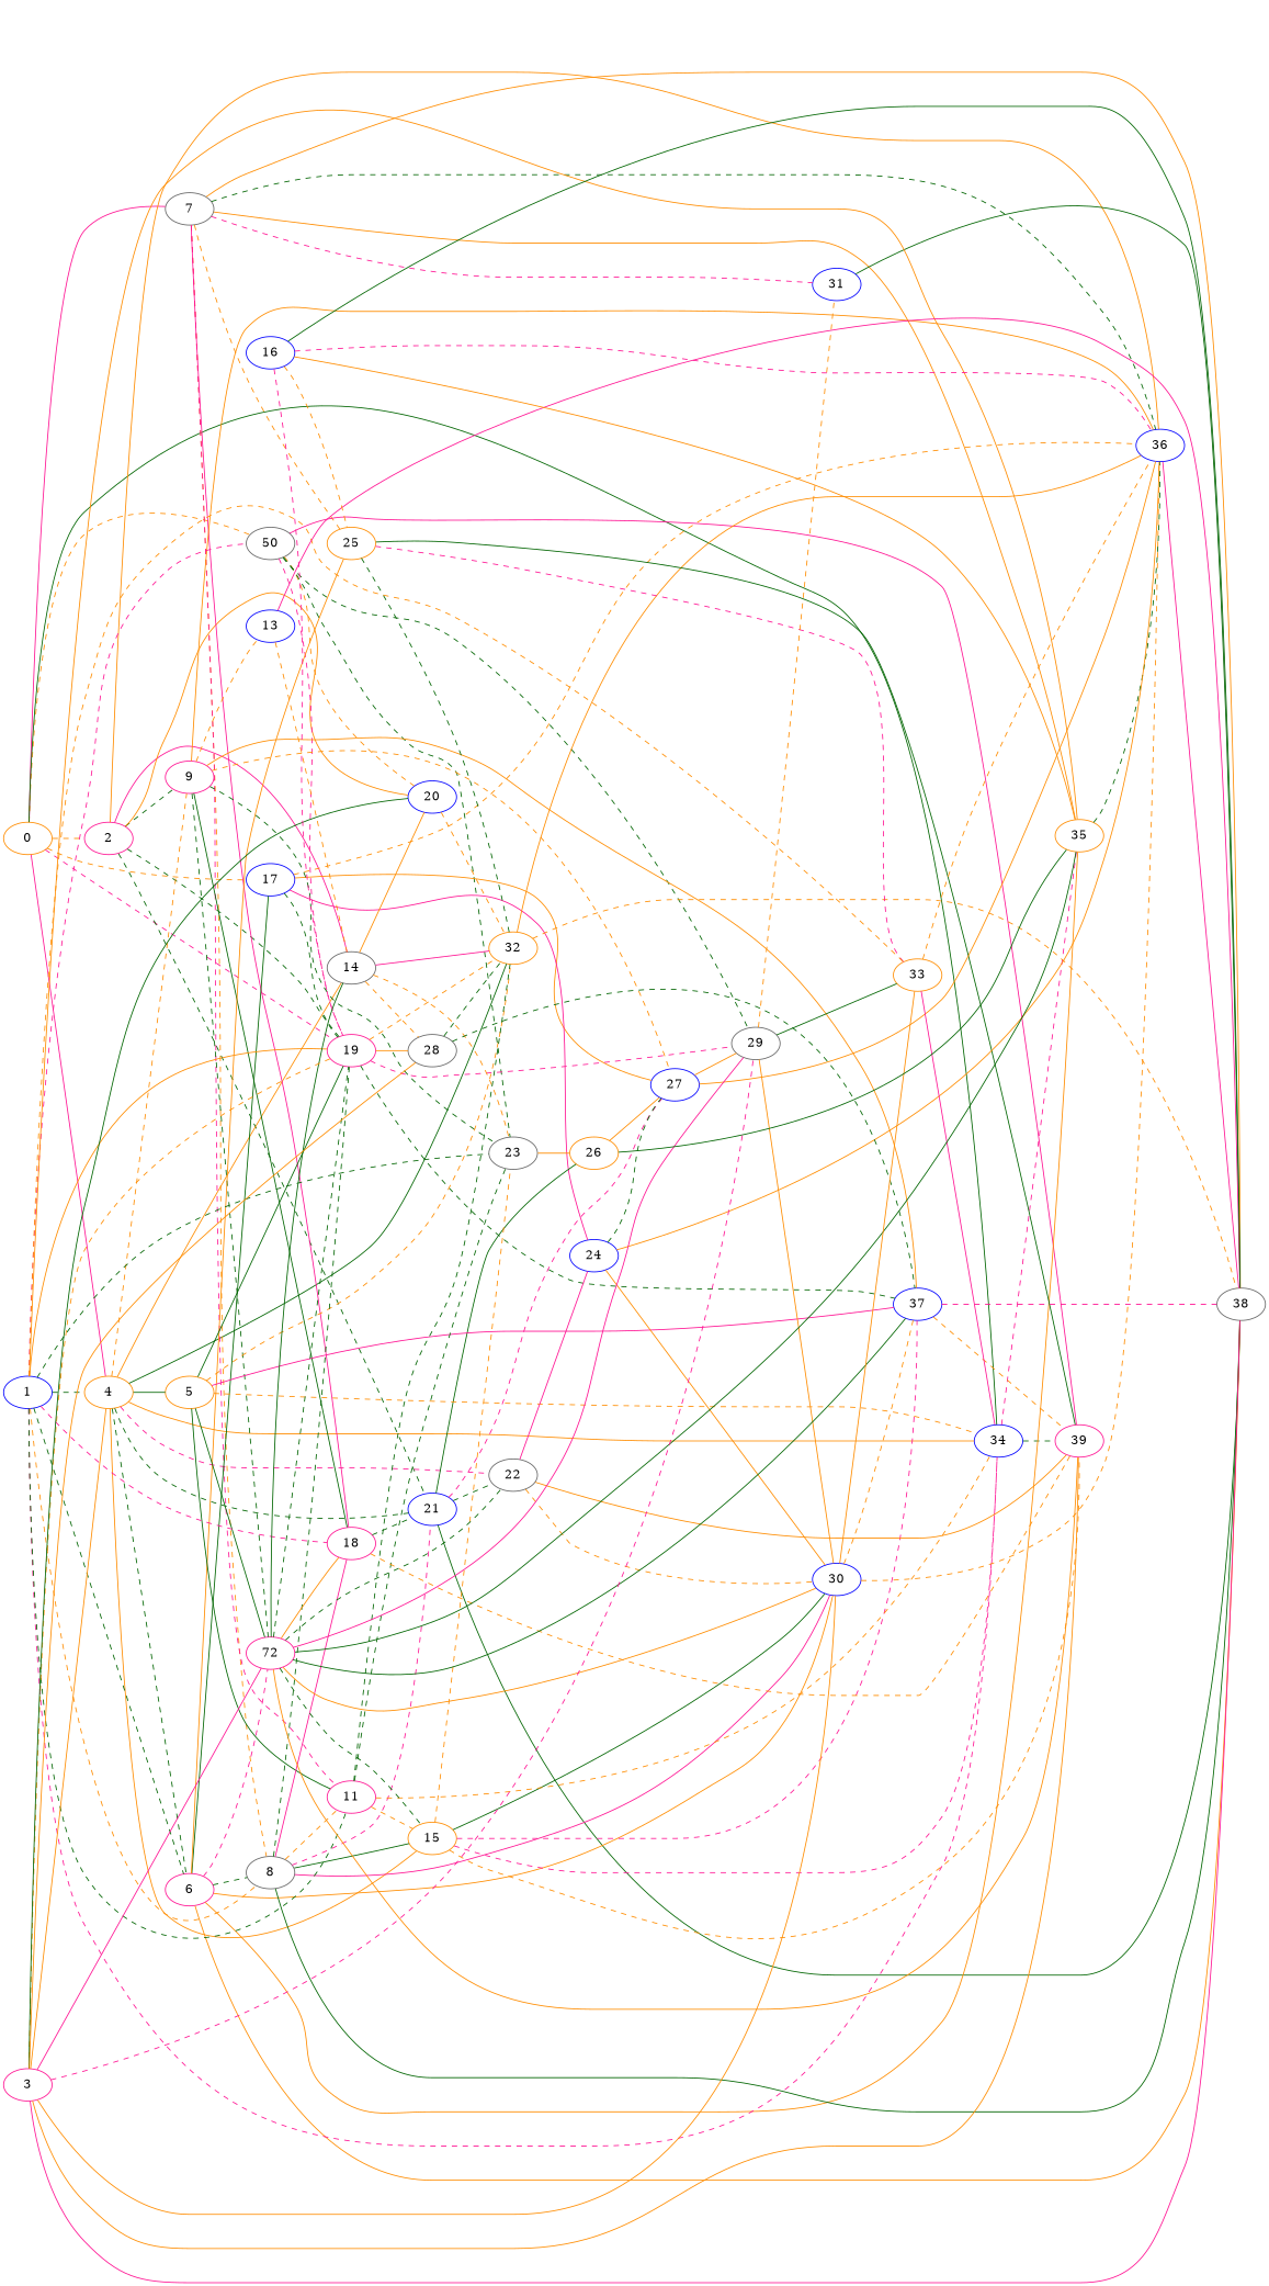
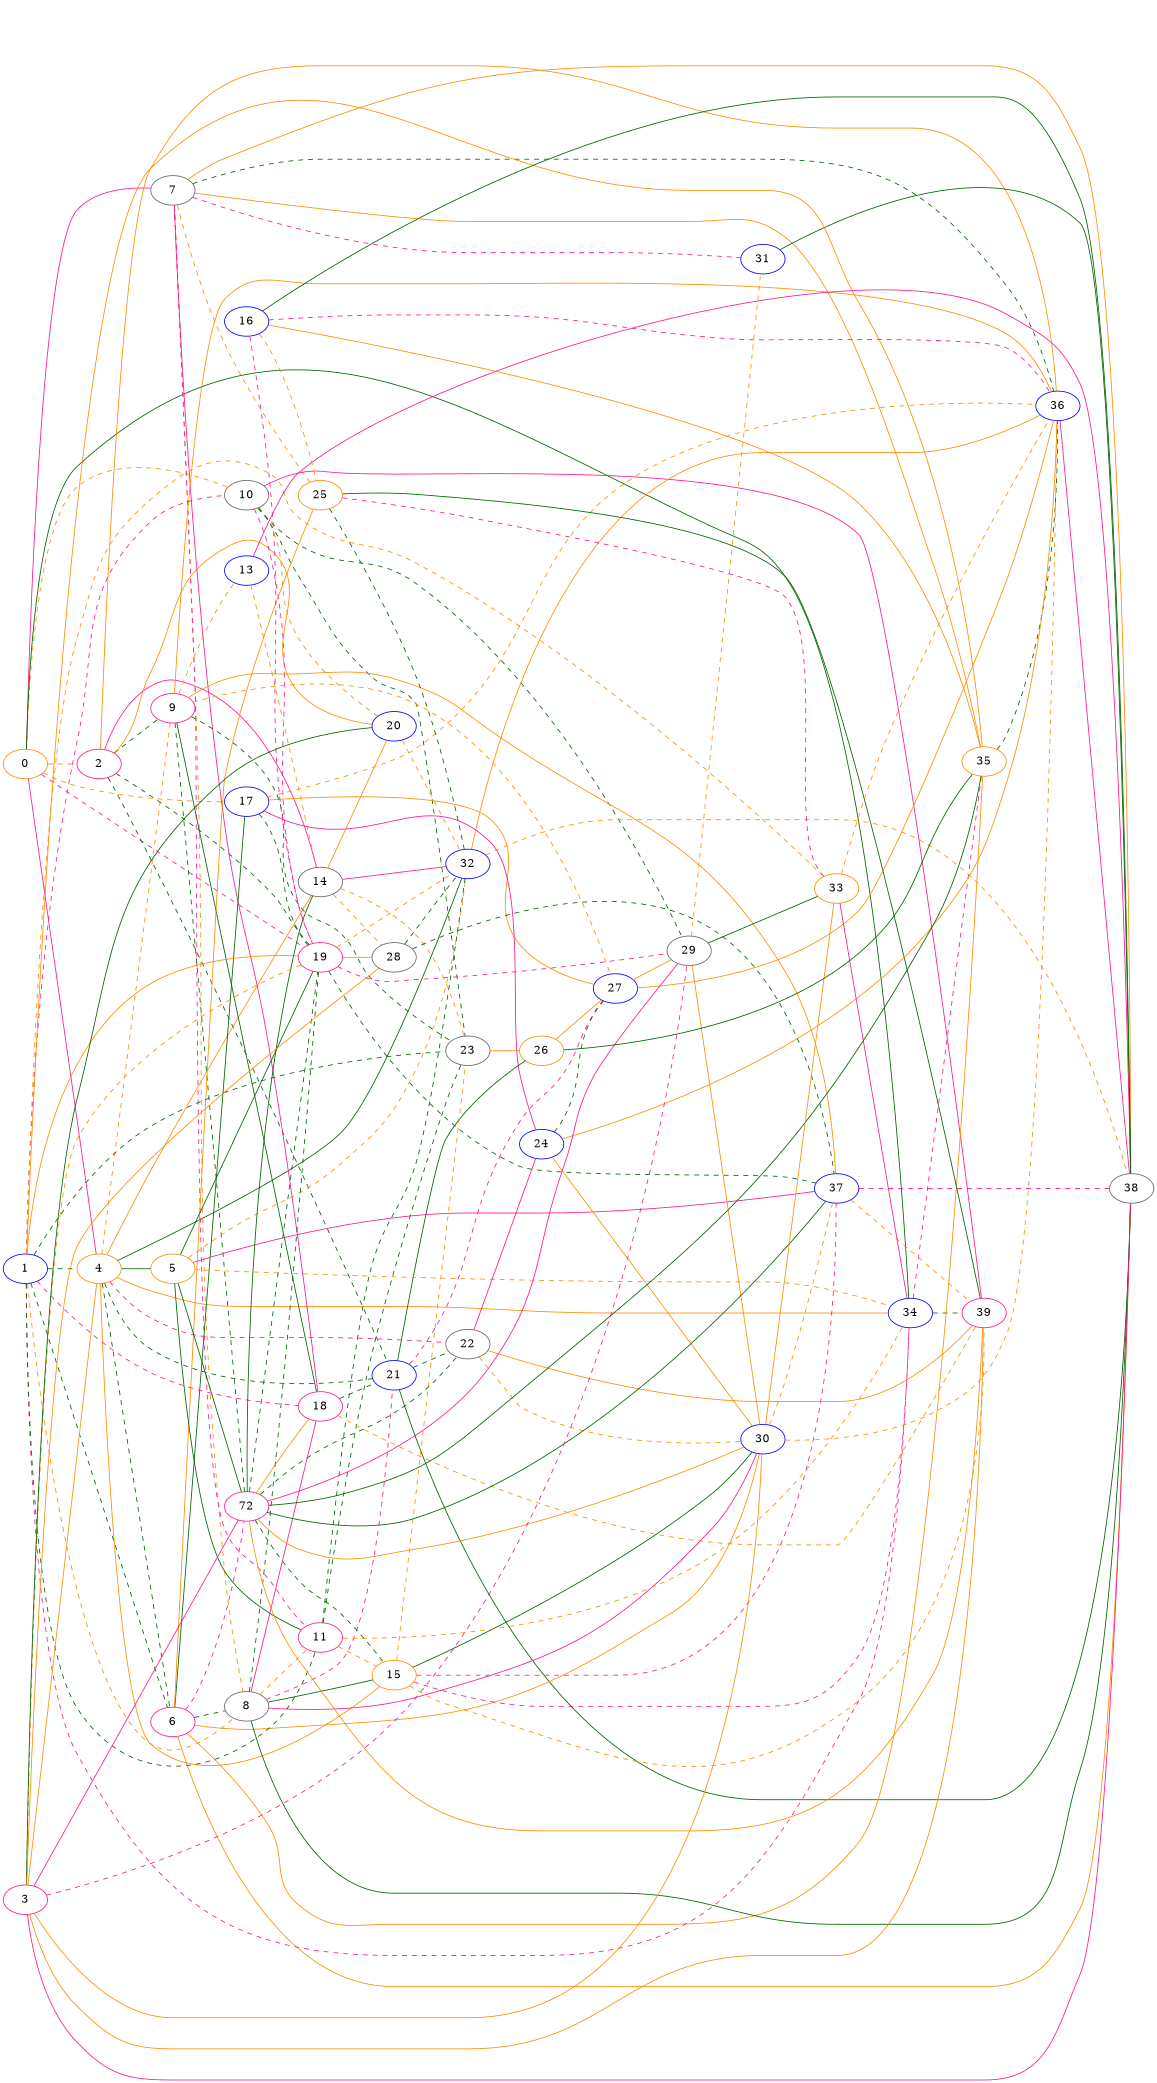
  strict graph {
    rankdir=LR
    node [color=blue]
    edge [color=darkorange style=dashed weight=4000]
    0 [color=darkorange]
    2 [color=deeppink]
    4 [color=darkorange]
    7 [color=gray40]
-   10 [color=gray40 label=50]
+   10 [color=gray40]
    17
    19 [color=deeppink]
    34
    9 [color=deeppink]
    14 [color=gray40]
    20
    21
    36
    6 [color=deeppink]
    5 [color=darkorange]
    15 [color=darkorange]
    22 [color=gray40]
-   32 [color=darkorange]
+   32
    8 [color=gray40]
    11 [color=deeppink]
    18 [color=deeppink]
    35 [color=darkorange]
    38 [color=gray40]
    25 [color=darkorange]
    31
    23 [color=gray40]
    29 [color=gray40]
    39 [color=deeppink]
    27
    24
    28 [color=gray40]
    37
    1
    33 [color=darkorange]
    n35 [color=deeppink label=72]
    30
    26 [color=darkorange]
    13
    3 [color=deeppink]
    16
    0 -- 2 [weight=7000]
    0 -- 4 [color=deeppink style=solid]
    0 -- 7 [color=deeppink style=solid weight=5000]
    0 -- 10 [weight=6000]
    0 -- 17
    0 -- 19 [color=deeppink weight=5000]
    0 -- 34 [color=darkgreen style=solid weight=2000]
    2 -- 19 [color=darkgreen weight=7000]
    2 -- 9 [color=darkgreen weight=1000]
    2 -- 14 [color=deeppink style=solid weight=3000]
    2 -- 20 [style=solid weight=1000]
    2 -- 21 [color=darkgreen weight=7000]
    2 -- 36 [style=solid]
    4 -- 34 [style=solid weight=5000]
    4 -- 9 [weight=7000]
    4 -- 14 [style=solid weight=6000]
    4 -- 21 [color=darkgreen weight=1000]
    4 -- 6 [color=darkgreen]
    4 -- 5 [color=darkgreen style=solid weight=6000]
    4 -- 15 [style=solid]
    4 -- 22 [color=deeppink weight=6000]
    4 -- 32 [color=darkgreen style=solid weight=7000]
    7 -- 36 [color=darkgreen weight=5000]
    7 -- 8
    7 -- 11 [color=deeppink weight=3000]
    7 -- 18 [color=deeppink style=solid weight=1000]
    7 -- 35 [style=solid weight=7000]
    7 -- 38 [style=solid weight=7000]
    7 -- 25 [weight=7000]
    7 -- 31 [color=deeppink weight=3000]
    10 -- 19 [color=deeppink weight=1000]
    10 -- 20 [weight=6000]
    10 -- 23 [color=darkgreen weight=5000]
    10 -- 29 [color=darkgreen weight=1000]
    10 -- 39 [color=deeppink style=solid weight=3000]
    17 -- 19 [color=darkgreen]
    17 -- 36 [weight=2000]
    17 -- 27 [style=solid]
    17 -- 24 [color=deeppink style=solid weight=1000]
    19 -- 32 [weight=2000]
    19 -- 29 [color=deeppink weight=7000]
    19 -- 28 [style=solid weight=3000]
    19 -- 37 [color=darkgreen]
    34 -- 35 [color=deeppink weight=3000]
    34 -- 39 [color=darkgreen weight=7000]
    9 -- 36 [style=solid]
    9 -- 18 [color=darkgreen style=solid weight=5000]
    9 -- 23 [color=darkgreen weight=1000]
    9 -- 27 [weight=6000]
    9 -- 37 [style=solid weight=6000]
    9 -- n35 [color=darkgreen weight=3000]
    9 -- 13 [weight=5000]
    14 -- 20 [style=solid weight=5000]
    14 -- 32 [color=deeppink style=solid weight=7000]
    14 -- 23 [weight=2000]
    14 -- 28 [weight=5000]
    20 -- 32
    21 -- 22 [color=darkgreen weight=5000]
    21 -- 38 [color=darkgreen style=solid weight=7000]
    21 -- 27 [color=deeppink]
    21 -- 26 [color=darkgreen style=solid weight=6000]
    36 -- 38 [color=deeppink style=solid weight=2000]
    6 -- 17 [color=darkgreen style=solid]
    6 -- 8 [color=darkgreen weight=5000]
    6 -- 35 [style=solid weight=7000]
    6 -- 38 [style=solid weight=3000]
    6 -- 25 [style=solid weight=5000]
    6 -- n35 [color=deeppink weight=6000]
    6 -- 30 [style=solid]
    5 -- 19 [color=darkgreen style=solid weight=1000]
    5 -- 34 [weight=1000]
    5 -- 32
    5 -- 11 [color=darkgreen style=solid]
    5 -- 37 [color=deeppink style=solid weight=2000]
    5 -- n35 [color=darkgreen style=solid weight=7000]
    15 -- 34 [color=deeppink weight=1000]
    15 -- 23 [weight=3000]
    15 -- 39 [weight=1000]
    15 -- 37 [color=deeppink weight=5000]
    15 -- 30 [color=darkgreen style=solid weight=1000]
    22 -- 39 [style=solid]
    22 -- 24 [color=deeppink style=solid weight=1000]
    22 -- 30 [weight=1000]
    32 -- 36 [style=solid]
    32 -- 38 [weight=7000]
    8 -- 19 [color=darkgreen]
    8 -- 21 [color=deeppink]
    8 -- 15 [color=darkgreen style=solid weight=5000]
    8 -- 11 [weight=3000]
    8 -- 18 [color=deeppink style=solid]
    8 -- 38 [color=darkgreen style=solid]
    8 -- 30 [color=deeppink style=solid weight=6000]
    11 -- 34 [weight=1000]
    11 -- 15
    11 -- 32 [color=darkgreen weight=7000]
    11 -- 23 [color=darkgreen]
    18 -- 21 [color=darkgreen weight=5000]
    18 -- 39 [weight=6000]
    35 -- 36 [color=darkgreen weight=3000]
    25 -- 32 [color=darkgreen weight=5000]
    25 -- 39 [color=darkgreen style=solid]
    25 -- 33 [color=deeppink weight=7000]
    31 -- 38 [color=darkgreen style=solid weight=2000]
    23 -- 26 [style=solid weight=5000]
    29 -- 31 [weight=5000]
    29 -- 33 [color=darkgreen style=solid weight=7000]
    29 -- 30 [style=solid weight=3000]
    27 -- 36 [style=solid weight=3000]
    27 -- 29 [style=solid weight=7000]
    24 -- 36 [style=solid weight=3000]
    24 -- 27 [color=darkgreen weight=5000]
    24 -- 30 [style=solid weight=6000]
    28 -- 32 [color=darkgreen weight=5000]
    28 -- 37 [color=darkgreen weight=6000]
    37 -- 38 [color=deeppink weight=5000]
    37 -- 39 [weight=2000]
    1 -- 4 [color=darkgreen weight=7000]
    1 -- 10 [color=deeppink weight=5000]
    1 -- 19 [style=solid weight=6000]
    1 -- 34 [color=deeppink weight=7000]
    1 -- 6 [color=darkgreen weight=3000]
    1 -- 8
    1 -- 11 [color=darkgreen]
    1 -- 18 [color=deeppink weight=3000]
    1 -- 35 [style=solid weight=5000]
    1 -- 23 [color=darkgreen weight=2000]
    1 -- 33 [weight=5000]
    33 -- 34 [color=deeppink style=solid weight=7000]
    33 -- 36 [weight=3000]
    n35 -- 19 [color=darkgreen weight=1000]
    n35 -- 14 [color=darkgreen style=solid weight=3000]
    n35 -- 15 [color=darkgreen weight=2000]
    n35 -- 22 [color=darkgreen]
    n35 -- 18 [style=solid weight=2000]
    n35 -- 35 [color=darkgreen style=solid weight=7000]
    n35 -- 29 [color=deeppink style=solid weight=3000]
    n35 -- 39 [style=solid weight=2000]
    n35 -- 37 [color=darkgreen style=solid weight=7000]
    n35 -- 30 [style=solid weight=3000]
    30 -- 36 [weight=1000]
    30 -- 37 [weight=6000]
    30 -- 33 [style=solid weight=6000]
    26 -- 35 [color=darkgreen style=solid weight=3000]
    26 -- 27 [style=solid weight=7000]
    13 -- 14 [weight=3000]
    13 -- 38 [color=deeppink style=solid weight=2000]
    3 -- 4 [style=solid weight=3000]
    3 -- 19 [weight=1000]
    3 -- 20 [color=darkgreen style=solid weight=5000]
    3 -- 38 [color=deeppink style=solid weight=7000]
    3 -- 29 [color=deeppink weight=2000]
    3 -- 39 [style=solid weight=1000]
    3 -- 28 [style=solid weight=3000]
    3 -- n35 [color=deeppink style=solid weight=7000]
    3 -- 30 [style=solid]
    16 -- 19 [color=deeppink weight=5000]
    16 -- 36 [color=deeppink]
    16 -- 35 [style=solid weight=2000]
    16 -- 38 [color=darkgreen style=solid]
    16 -- 25 [weight=6000]
  }
